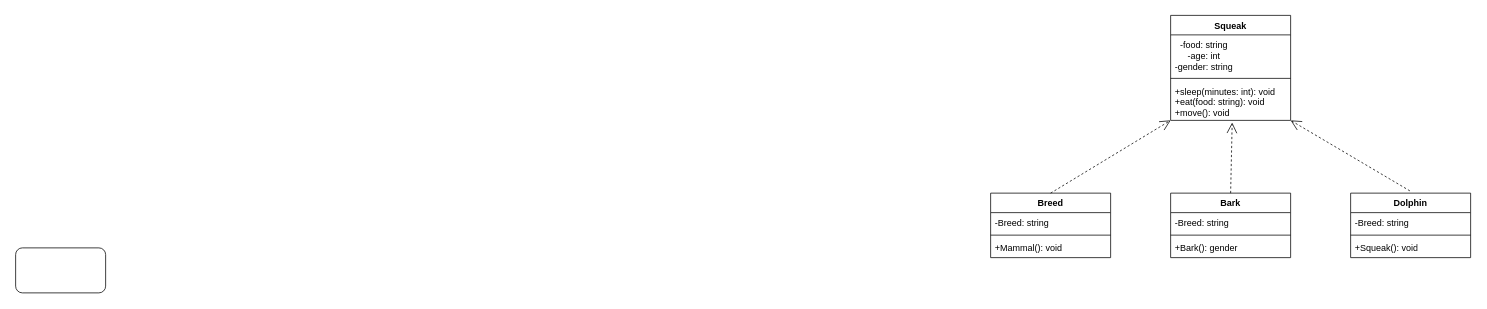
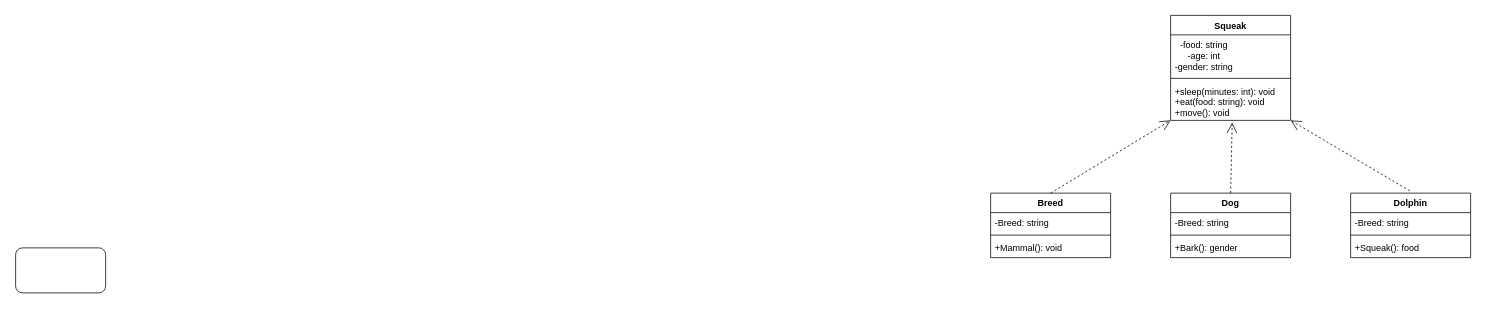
  <mxCell id="0" />
  <mxCell id="1" parent="0" />
  <mxCell id="2" value="" style="rounded=1;whiteSpace=wrap;html=1;" vertex="1" parent="1"><mxGeometry x="20" y="330" width="120" height="60" as="geometry" /></mxCell>
  <mxCell id="3" value="Squeak" style="swimlane;fontStyle=1;align=center;verticalAlign=top;childLayout=stackLayout;horizontal=1;startSize=26;horizontalStack=0;resizeParent=1;resizeParentMax=0;resizeLast=0;collapsible=1;marginBottom=0;whiteSpace=wrap;html=1;" vertex="1" parent="1"><mxGeometry x="1560" y="20" width="160" height="140" as="geometry" /></mxCell>
  <mxCell id="4" value="&lt;div style=&quot;text-align: center;&quot;&gt;-food: string&lt;/div&gt;&lt;div style=&quot;text-align: center;&quot;&gt;&lt;span style=&quot;background-color: initial;&quot;&gt;-age: int&lt;/span&gt;&lt;br&gt;&lt;/div&gt;&lt;div style=&quot;text-align: center;&quot;&gt;-gender: string&lt;/div&gt;" style="text;strokeColor=none;fillColor=none;align=left;verticalAlign=top;spacingLeft=4;spacingRight=4;overflow=hidden;rotatable=0;points=[[0,0.5],[1,0.5]];portConstraint=eastwest;whiteSpace=wrap;html=1;" vertex="1" parent="3"><mxGeometry y="26" width="160" height="54" as="geometry" /></mxCell>
  <mxCell id="5" value="" style="line;strokeWidth=1;fillColor=none;align=left;verticalAlign=middle;spacingTop=-1;spacingLeft=3;spacingRight=3;rotatable=0;labelPosition=right;points=[];portConstraint=eastwest;strokeColor=inherit;" vertex="1" parent="3"><mxGeometry y="80" width="160" height="8" as="geometry" /></mxCell>
  <mxCell id="6" value="+sleep(minutes: int): void&lt;div&gt;+eat(food: string): void&lt;/div&gt;&lt;div&gt;+move(): void&lt;/div&gt;" style="text;strokeColor=none;fillColor=none;align=left;verticalAlign=top;spacingLeft=4;spacingRight=4;overflow=hidden;rotatable=0;points=[[0,0.5],[1,0.5]];portConstraint=eastwest;whiteSpace=wrap;html=1;" vertex="1" parent="3"><mxGeometry y="88" width="160" height="52" as="geometry" /></mxCell>
  <mxCell id="7" value="Breed" style="swimlane;fontStyle=1;align=center;verticalAlign=top;childLayout=stackLayout;horizontal=1;startSize=26;horizontalStack=0;resizeParent=1;resizeParentMax=0;resizeLast=0;collapsible=1;marginBottom=0;whiteSpace=wrap;html=1;" vertex="1" parent="1"><mxGeometry x="1320" y="257" width="160" height="86" as="geometry" /></mxCell>
  <mxCell id="8" value="-Breed: string" style="text;strokeColor=none;fillColor=none;align=left;verticalAlign=top;spacingLeft=4;spacingRight=4;overflow=hidden;rotatable=0;points=[[0,0.5],[1,0.5]];portConstraint=eastwest;whiteSpace=wrap;html=1;" vertex="1" parent="7"><mxGeometry y="26" width="160" height="26" as="geometry" /></mxCell>
  <mxCell id="9" value="" style="line;strokeWidth=1;fillColor=none;align=left;verticalAlign=middle;spacingTop=-1;spacingLeft=3;spacingRight=3;rotatable=0;labelPosition=right;points=[];portConstraint=eastwest;strokeColor=inherit;" vertex="1" parent="7"><mxGeometry y="52" width="160" height="8" as="geometry" /></mxCell>
  <mxCell id="10" value="+Mammal(): void" style="text;strokeColor=none;fillColor=none;align=left;verticalAlign=top;spacingLeft=4;spacingRight=4;overflow=hidden;rotatable=0;points=[[0,0.5],[1,0.5]];portConstraint=eastwest;whiteSpace=wrap;html=1;" vertex="1" parent="7"><mxGeometry y="60" width="160" height="26" as="geometry" /></mxCell>
- <mxCell id="11" value="Bark" style="swimlane;fontStyle=1;align=center;verticalAlign=top;childLayout=stackLayout;horizontal=1;startSize=26;horizontalStack=0;resizeParent=1;resizeParentMax=0;resizeLast=0;collapsible=1;marginBottom=0;whiteSpace=wrap;html=1;" vertex="1" parent="1"><mxGeometry x="1560" y="257" width="160" height="86" as="geometry" /></mxCell>
+ <mxCell id="11" value="Dog" style="swimlane;fontStyle=1;align=center;verticalAlign=top;childLayout=stackLayout;horizontal=1;startSize=26;horizontalStack=0;resizeParent=1;resizeParentMax=0;resizeLast=0;collapsible=1;marginBottom=0;whiteSpace=wrap;html=1;" vertex="1" parent="1"><mxGeometry x="1560" y="257" width="160" height="86" as="geometry" /></mxCell>
  <mxCell id="12" value="-Breed: string" style="text;strokeColor=none;fillColor=none;align=left;verticalAlign=top;spacingLeft=4;spacingRight=4;overflow=hidden;rotatable=0;points=[[0,0.5],[1,0.5]];portConstraint=eastwest;whiteSpace=wrap;html=1;" vertex="1" parent="11"><mxGeometry y="26" width="160" height="26" as="geometry" /></mxCell>
  <mxCell id="13" value="" style="line;strokeWidth=1;fillColor=none;align=left;verticalAlign=middle;spacingTop=-1;spacingLeft=3;spacingRight=3;rotatable=0;labelPosition=right;points=[];portConstraint=eastwest;strokeColor=inherit;" vertex="1" parent="11"><mxGeometry y="52" width="160" height="8" as="geometry" /></mxCell>
  <mxCell id="14" value="+Bark(): gender" style="text;strokeColor=none;fillColor=none;align=left;verticalAlign=top;spacingLeft=4;spacingRight=4;overflow=hidden;rotatable=0;points=[[0,0.5],[1,0.5]];portConstraint=eastwest;whiteSpace=wrap;html=1;" vertex="1" parent="11"><mxGeometry y="60" width="160" height="26" as="geometry" /></mxCell>
  <mxCell id="15" value="Dolphin" style="swimlane;fontStyle=1;align=center;verticalAlign=top;childLayout=stackLayout;horizontal=1;startSize=26;horizontalStack=0;resizeParent=1;resizeParentMax=0;resizeLast=0;collapsible=1;marginBottom=0;whiteSpace=wrap;html=1;" vertex="1" parent="1"><mxGeometry x="1800" y="257" width="160" height="86" as="geometry" /></mxCell>
  <mxCell id="16" value="-Breed: string" style="text;strokeColor=none;fillColor=none;align=left;verticalAlign=top;spacingLeft=4;spacingRight=4;overflow=hidden;rotatable=0;points=[[0,0.5],[1,0.5]];portConstraint=eastwest;whiteSpace=wrap;html=1;" vertex="1" parent="15"><mxGeometry y="26" width="160" height="26" as="geometry" /></mxCell>
  <mxCell id="17" value="" style="line;strokeWidth=1;fillColor=none;align=left;verticalAlign=middle;spacingTop=-1;spacingLeft=3;spacingRight=3;rotatable=0;labelPosition=right;points=[];portConstraint=eastwest;strokeColor=inherit;" vertex="1" parent="15"><mxGeometry y="52" width="160" height="8" as="geometry" /></mxCell>
- <mxCell id="18" value="+Squeak(): void" style="text;strokeColor=none;fillColor=none;align=left;verticalAlign=top;spacingLeft=4;spacingRight=4;overflow=hidden;rotatable=0;points=[[0,0.5],[1,0.5]];portConstraint=eastwest;whiteSpace=wrap;html=1;" vertex="1" parent="15"><mxGeometry y="60" width="160" height="26" as="geometry" /></mxCell>
+ <mxCell id="18" value="+Squeak(): food" style="text;strokeColor=none;fillColor=none;align=left;verticalAlign=top;spacingLeft=4;spacingRight=4;overflow=hidden;rotatable=0;points=[[0,0.5],[1,0.5]];portConstraint=eastwest;whiteSpace=wrap;html=1;" vertex="1" parent="15"><mxGeometry y="60" width="160" height="26" as="geometry" /></mxCell>
  <mxCell id="19" value="" style="endArrow=open;endSize=12;dashed=1;html=1;rounded=0;exitX=0.5;exitY=0;exitDx=0;exitDy=0;" edge="1" parent="1" source="7"><mxGeometry width="160" relative="1" as="geometry"><mxPoint x="1400" y="210" as="sourcePoint" /><mxPoint x="1560" y="160" as="targetPoint" /></mxGeometry></mxCell>
  <mxCell id="20" value="" style="endArrow=open;endSize=12;dashed=1;html=1;rounded=0;exitX=0.5;exitY=0;exitDx=0;exitDy=0;entryX=0.513;entryY=1.056;entryDx=0;entryDy=0;entryPerimeter=0;" edge="1" parent="1" target="6"><mxGeometry width="160" relative="1" as="geometry"><mxPoint x="1640" y="257" as="sourcePoint" /><mxPoint x="1796" y="160" as="targetPoint" /></mxGeometry></mxCell>
  <mxCell id="21" value="" style="endArrow=open;endSize=12;dashed=1;html=1;rounded=0;exitX=0.5;exitY=0;exitDx=0;exitDy=0;" edge="1" parent="1"><mxGeometry width="160" relative="1" as="geometry"><mxPoint x="1879" y="254" as="sourcePoint" /><mxPoint x="1720" y="160" as="targetPoint" /></mxGeometry></mxCell>
